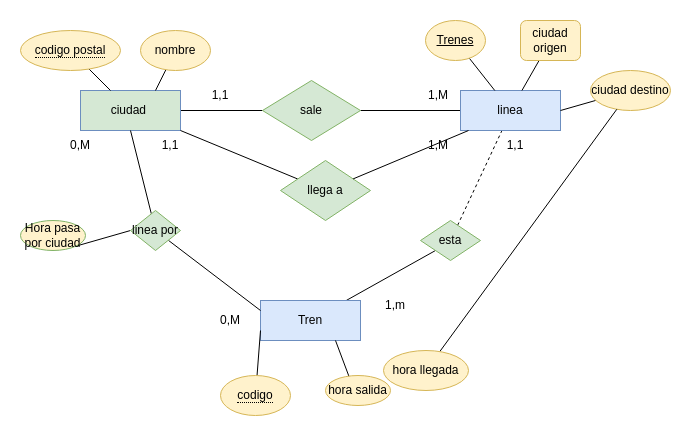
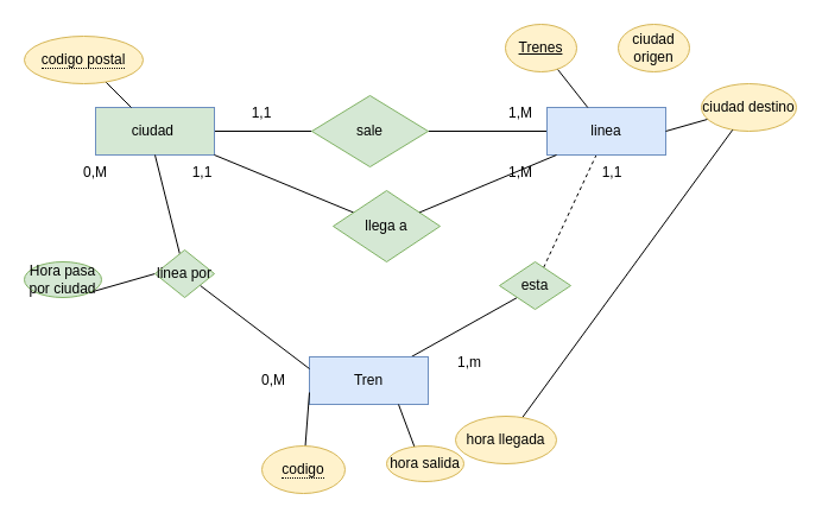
  <mxCell id="0" />
  <mxCell id="1" parent="0" />
  <mxCell id="2" style="edgeStyle=none;rounded=0;orthogonalLoop=1;jettySize=auto;html=1;entryX=0;entryY=0.5;entryDx=0;entryDy=0;endArrow=none;endFill=0;" parent="1" source="3" target="24" edge="1"><mxGeometry relative="1" as="geometry"><mxPoint x="260" y="110" as="targetPoint" /></mxGeometry></mxCell>
  <mxCell id="3" value="ciudad&amp;nbsp;" style="whiteSpace=wrap;html=1;align=center;fillColor=#d5e8d4;strokeColor=#6c8ebf;" parent="1" vertex="1"><mxGeometry x="80" y="90" width="100" height="40" as="geometry" /></mxCell>
- <mxCell id="4" style="rounded=0;orthogonalLoop=1;jettySize=auto;html=1;entryX=0.75;entryY=0;entryDx=0;entryDy=0;endArrow=none;endFill=0;" parent="1" source="5" target="3" edge="1"><mxGeometry relative="1" as="geometry" /></mxCell>
- <mxCell id="5" value="nombre" style="ellipse;whiteSpace=wrap;html=1;align=center;fillColor=#fff2cc;strokeColor=#d6b656;" parent="1" vertex="1"><mxGeometry x="140" y="30" width="70" height="40" as="geometry" /></mxCell>
  <mxCell id="6" style="edgeStyle=none;rounded=0;orthogonalLoop=1;jettySize=auto;html=1;endArrow=none;endFill=0;" parent="1" source="7" target="3" edge="1"><mxGeometry relative="1" as="geometry" /></mxCell>
  <mxCell id="7" value="&lt;span style=&quot;border-bottom: 1px dotted&quot;&gt;codigo postal&lt;/span&gt;" style="ellipse;whiteSpace=wrap;html=1;align=center;fillColor=#fff2cc;strokeColor=#d6b656;" parent="1" vertex="1"><mxGeometry x="20" y="30" width="100" height="40" as="geometry" /></mxCell>
  <mxCell id="8" style="edgeStyle=none;rounded=0;orthogonalLoop=1;jettySize=auto;html=1;entryX=0;entryY=1;entryDx=0;entryDy=0;endArrow=none;endFill=0;" parent="1" source="9" target="34" edge="1"><mxGeometry relative="1" as="geometry" /></mxCell>
  <mxCell id="9" value="Tren" style="whiteSpace=wrap;html=1;align=center;fillColor=#dae8fc;strokeColor=#6c8ebf;" parent="1" vertex="1"><mxGeometry x="260" y="300" width="100" height="40" as="geometry" /></mxCell>
  <mxCell id="10" style="edgeStyle=none;rounded=0;orthogonalLoop=1;jettySize=auto;html=1;endArrow=none;endFill=0;" parent="1" source="11" target="24" edge="1"><mxGeometry relative="1" as="geometry"><mxPoint x="350" y="110" as="targetPoint" /></mxGeometry></mxCell>
  <mxCell id="11" value="linea" style="whiteSpace=wrap;html=1;align=center;fillColor=#dae8fc;strokeColor=#6c8ebf;" parent="1" vertex="1"><mxGeometry x="460" y="90" width="100" height="40" as="geometry" /></mxCell>
- <mxCell id="12" style="edgeStyle=none;rounded=0;orthogonalLoop=1;jettySize=auto;html=1;endArrow=none;endFill=0;" parent="1" source="13" target="11" edge="1"><mxGeometry relative="1" as="geometry" /></mxCell>
- <mxCell id="13" value="ciudad origen" style="whiteSpace=wrap;html=1;align=center;fillColor=#fff2cc;strokeColor=#d6b656;rounded=1;" parent="1" vertex="1"><mxGeometry x="520" y="20" width="60" height="40" as="geometry" /></mxCell>
+ <mxCell id="13" value="ciudad origen" style="ellipse;whiteSpace=wrap;html=1;align=center;fillColor=#fff2cc;strokeColor=#d6b656;" parent="1" vertex="1"><mxGeometry x="520" y="20" width="60" height="40" as="geometry" /></mxCell>
  <mxCell id="14" style="edgeStyle=none;rounded=0;orthogonalLoop=1;jettySize=auto;html=1;endArrow=none;endFill=0;" parent="1" source="15" target="11" edge="1"><mxGeometry relative="1" as="geometry" /></mxCell>
  <mxCell id="15" value="Trenes" style="ellipse;whiteSpace=wrap;html=1;align=center;fontStyle=4;fillColor=#fff2cc;strokeColor=#d6b656;" parent="1" vertex="1"><mxGeometry x="425" y="20" width="60" height="40" as="geometry" /></mxCell>
  <mxCell id="16" style="edgeStyle=none;rounded=0;orthogonalLoop=1;jettySize=auto;html=1;entryX=1;entryY=0.5;entryDx=0;entryDy=0;endArrow=none;endFill=0;" parent="1" source="17" target="11" edge="1"><mxGeometry relative="1" as="geometry" /></mxCell>
  <mxCell id="17" value="ciudad destino" style="ellipse;whiteSpace=wrap;html=1;align=center;fillColor=#fff2cc;strokeColor=#d6b656;" parent="1" vertex="1"><mxGeometry x="590" y="70" width="80" height="40" as="geometry" /></mxCell>
  <mxCell id="18" style="edgeStyle=none;rounded=0;orthogonalLoop=1;jettySize=auto;html=1;entryX=0.75;entryY=1;entryDx=0;entryDy=0;endArrow=none;endFill=0;fillColor=#fff2cc;strokeColor=#000000;" parent="1" target="9" edge="1"><mxGeometry relative="1" as="geometry"><mxPoint x="350" y="380" as="sourcePoint" /></mxGeometry></mxCell>
  <mxCell id="19" value="hora salida" style="ellipse;whiteSpace=wrap;html=1;align=center;fillColor=#fff2cc;strokeColor=#d6b656;" parent="1" vertex="1"><mxGeometry x="325" y="375" width="65" height="30" as="geometry" /></mxCell>
  <mxCell id="20" style="edgeStyle=none;rounded=0;orthogonalLoop=1;jettySize=auto;html=1;endArrow=none;endFill=0;" parent="1" source="21" target="17" edge="1"><mxGeometry relative="1" as="geometry" /></mxCell>
  <mxCell id="21" value="hora llegada" style="ellipse;whiteSpace=wrap;html=1;align=center;fillColor=#fff2cc;strokeColor=#d6b656;" parent="1" vertex="1"><mxGeometry x="383" y="350" width="85" height="40" as="geometry" /></mxCell>
  <mxCell id="22" style="edgeStyle=none;rounded=0;orthogonalLoop=1;jettySize=auto;html=1;exitX=1;exitY=1;exitDx=0;exitDy=0;endArrow=none;endFill=0;entryX=0;entryY=0.5;entryDx=0;entryDy=0;" parent="1" source="23" target="32" edge="1"><mxGeometry relative="1" as="geometry"><mxPoint x="460" y="386" as="targetPoint" /></mxGeometry></mxCell>
- <mxCell id="23" value="Hora pasa por ciudad" style="ellipse;whiteSpace=wrap;html=1;align=center;fillColor=#fff2cc;strokeColor=#82b366;" parent="1" vertex="1"><mxGeometry x="20" y="220" width="65" height="30" as="geometry" /></mxCell>
+ <mxCell id="23" value="Hora pasa por ciudad" style="ellipse;whiteSpace=wrap;html=1;align=center;fillColor=#d5e8d4;strokeColor=#82b366;" parent="1" vertex="1"><mxGeometry x="20" y="220" width="65" height="30" as="geometry" /></mxCell>
  <mxCell id="24" value="sale" style="shape=rhombus;perimeter=rhombusPerimeter;whiteSpace=wrap;html=1;align=center;fillColor=#d5e8d4;strokeColor=#82b366;" parent="1" vertex="1"><mxGeometry x="262" y="80" width="98" height="60" as="geometry" /></mxCell>
  <mxCell id="25" style="edgeStyle=none;rounded=0;orthogonalLoop=1;jettySize=auto;html=1;entryX=1;entryY=1;entryDx=0;entryDy=0;endArrow=none;endFill=0;" parent="1" source="27" target="3" edge="1"><mxGeometry relative="1" as="geometry" /></mxCell>
  <mxCell id="26" style="edgeStyle=none;rounded=0;orthogonalLoop=1;jettySize=auto;html=1;entryX=0;entryY=1;entryDx=0;entryDy=0;endArrow=none;endFill=0;startArrow=none;" parent="1" source="39" target="11" edge="1"><mxGeometry relative="1" as="geometry" /></mxCell>
  <mxCell id="27" value="llega a" style="shape=rhombus;perimeter=rhombusPerimeter;whiteSpace=wrap;html=1;align=center;fillColor=#d5e8d4;strokeColor=#82b366;" parent="1" vertex="1"><mxGeometry x="280" y="160" width="90" height="60" as="geometry" /></mxCell>
  <mxCell id="28" style="edgeStyle=none;rounded=0;orthogonalLoop=1;jettySize=auto;html=1;entryX=0;entryY=0.75;entryDx=0;entryDy=0;endArrow=none;endFill=0;" parent="1" source="29" target="9" edge="1"><mxGeometry relative="1" as="geometry" /></mxCell>
  <mxCell id="29" value="&lt;span style=&quot;border-bottom: 1px dotted&quot;&gt;codigo&lt;/span&gt;" style="ellipse;whiteSpace=wrap;html=1;align=center;fillColor=#fff2cc;strokeColor=#d6b656;" parent="1" vertex="1"><mxGeometry x="220" y="375" width="70" height="40" as="geometry" /></mxCell>
  <mxCell id="30" style="edgeStyle=none;rounded=0;orthogonalLoop=1;jettySize=auto;html=1;entryX=0;entryY=0.25;entryDx=0;entryDy=0;endArrow=none;endFill=0;" parent="1" source="32" target="9" edge="1"><mxGeometry relative="1" as="geometry" /></mxCell>
  <mxCell id="31" style="edgeStyle=none;rounded=0;orthogonalLoop=1;jettySize=auto;html=1;entryX=0.5;entryY=1;entryDx=0;entryDy=0;endArrow=none;endFill=0;" parent="1" source="32" target="3" edge="1"><mxGeometry relative="1" as="geometry" /></mxCell>
  <mxCell id="32" value="linea por" style="shape=rhombus;perimeter=rhombusPerimeter;whiteSpace=wrap;html=1;align=center;fillColor=#d5e8d4;strokeColor=#82b366;" parent="1" vertex="1"><mxGeometry x="130" y="210" width="50" height="40" as="geometry" /></mxCell>
  <mxCell id="33" style="edgeStyle=none;rounded=0;orthogonalLoop=1;jettySize=auto;html=1;entryX=0.412;entryY=1.015;entryDx=0;entryDy=0;entryPerimeter=0;endArrow=none;endFill=0;dashed=1;" parent="1" source="34" target="11" edge="1"><mxGeometry relative="1" as="geometry" /></mxCell>
  <mxCell id="34" value="esta" style="shape=rhombus;perimeter=rhombusPerimeter;whiteSpace=wrap;html=1;align=center;fillColor=#d5e8d4;strokeColor=#82b366;" parent="1" vertex="1"><mxGeometry x="420" y="220" width="60" height="40" as="geometry" /></mxCell>
  <mxCell id="35" style="edgeStyle=none;rounded=0;orthogonalLoop=1;jettySize=auto;html=1;exitX=0.5;exitY=1;exitDx=0;exitDy=0;endArrow=none;endFill=0;" parent="1" source="9" target="9" edge="1"><mxGeometry relative="1" as="geometry" /></mxCell>
  <mxCell id="36" value="1,1&lt;span style=&quot;color: rgba(0, 0, 0, 0); font-family: monospace; font-size: 0px; text-align: start;&quot;&gt;%3CmxGraphModel%3E%3Croot%3E%3CmxCell%20id%3D%220%22%2F%3E%3CmxCell%20id%3D%221%22%20parent%3D%220%22%2F%3E%3CmxCell%20id%3D%222%22%20value%3D%22Text%22%20style%3D%22text%3Bhtml%3D1%3BstrokeColor%3Dnone%3BfillColor%3Dnone%3Balign%3Dcenter%3BverticalAlign%3Dmiddle%3BwhiteSpace%3Dwrap%3Brounded%3D0%3B%22%20vertex%3D%221%22%20parent%3D%221%22%3E%3CmxGeometry%20x%3D%22330%22%20y%3D%22230%22%20width%3D%2260%22%20height%3D%2230%22%20as%3D%22geometry%22%2F%3E%3C%2FmxCell%3E%3C%2Froot%3E%3C%2FmxGraphModel%3E&lt;/span&gt;" style="text;html=1;strokeColor=none;fillColor=none;align=center;verticalAlign=middle;whiteSpace=wrap;rounded=0;" vertex="1" parent="1"><mxGeometry x="190" y="80" width="60" height="30" as="geometry" /></mxCell>
  <mxCell id="37" value="1,1&lt;span style=&quot;color: rgba(0, 0, 0, 0); font-family: monospace; font-size: 0px; text-align: start;&quot;&gt;%3CmxGraphModel%3E%3Croot%3E%3CmxCell%20id%3D%220%22%2F%3E%3CmxCell%20id%3D%221%22%20parent%3D%220%22%2F%3E%3CmxCell%20id%3D%222%22%20value%3D%22Text%22%20style%3D%22text%3Bhtml%3D1%3BstrokeColor%3Dnone%3BfillColor%3Dnone%3Balign%3Dcenter%3BverticalAlign%3Dmiddle%3BwhiteSpace%3Dwrap%3Brounded%3D0%3B%22%20vertex%3D%221%22%20parent%3D%221%22%3E%3CmxGeometry%20x%3D%22330%22%20y%3D%22230%22%20width%3D%2260%22%20height%3D%2230%22%20as%3D%22geometry%22%2F%3E%3C%2FmxCell%3E%3C%2Froot%3E%3C%2FmxGraphModel%3E&lt;/span&gt;" style="text;html=1;strokeColor=none;fillColor=none;align=center;verticalAlign=middle;whiteSpace=wrap;rounded=0;" vertex="1" parent="1"><mxGeometry x="140" y="130" width="60" height="30" as="geometry" /></mxCell>
  <mxCell id="38" value="1,M" style="text;html=1;strokeColor=none;fillColor=none;align=center;verticalAlign=middle;whiteSpace=wrap;rounded=0;" vertex="1" parent="1"><mxGeometry x="408" y="80" width="60" height="30" as="geometry" /></mxCell>
  <mxCell id="39" value="1,M" style="text;html=1;strokeColor=none;fillColor=none;align=center;verticalAlign=middle;whiteSpace=wrap;rounded=0;" vertex="1" parent="1"><mxGeometry x="408" y="130" width="60" height="30" as="geometry" /></mxCell>
  <mxCell id="40" value="" style="edgeStyle=none;rounded=0;orthogonalLoop=1;jettySize=auto;html=1;entryX=1;entryY=0;entryDx=0;entryDy=0;endArrow=none;endFill=0;" edge="1" parent="1" source="27" target="39"><mxGeometry relative="1" as="geometry"><mxPoint x="352" y="178" as="sourcePoint" /><mxPoint x="460" y="130" as="targetPoint" /></mxGeometry></mxCell>
  <mxCell id="41" value="0,M" style="text;html=1;strokeColor=none;fillColor=none;align=center;verticalAlign=middle;whiteSpace=wrap;rounded=0;" vertex="1" parent="1"><mxGeometry x="200" y="305" width="60" height="30" as="geometry" /></mxCell>
  <mxCell id="42" value="0,M" style="text;html=1;strokeColor=none;fillColor=none;align=center;verticalAlign=middle;whiteSpace=wrap;rounded=0;" vertex="1" parent="1"><mxGeometry x="50" y="130" width="60" height="30" as="geometry" /></mxCell>
  <mxCell id="43" value="1,m" style="text;html=1;strokeColor=none;fillColor=none;align=center;verticalAlign=middle;whiteSpace=wrap;rounded=0;" vertex="1" parent="1"><mxGeometry x="365" y="290" width="60" height="30" as="geometry" /></mxCell>
  <mxCell id="44" value="1,1" style="text;html=1;strokeColor=none;fillColor=none;align=center;verticalAlign=middle;whiteSpace=wrap;rounded=0;" vertex="1" parent="1"><mxGeometry x="485" y="130" width="60" height="30" as="geometry" /></mxCell>
